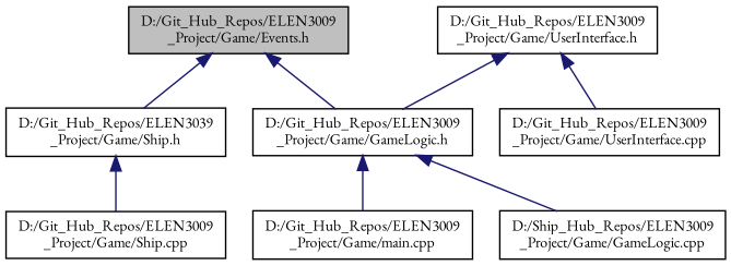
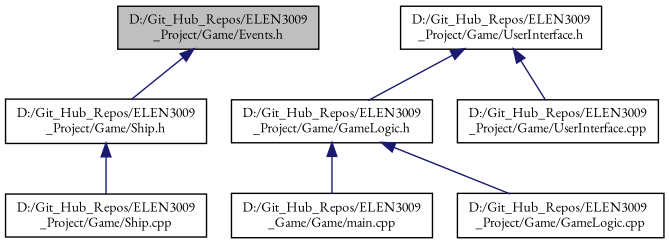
  digraph {
    fontname="EB Garamond"
    node [color=black fillcolor=white fontname="EB Garamond" fontsize=10 shape=record style=filled]
    edge [color=midnightblue dir=back fontname="EB Garamond" fontsize=10 labelfontname=Helvetica labelfontsize=10 style=solid]
    n1 [fillcolor=grey75 fontcolor=black height=0.2 label="D:/Git_Hub_Repos/ELEN3009\l_Project/Game/Events.h" width=0.4]
    n2 [height=0.2 label="D:/Git_Hub_Repos/ELEN3009\l_Project/Game/GameLogic.h" width=0.4]
-   n3 [height=0.2 label="D:/Git_Hub_Repos/ELEN3039\l_Project/Game/Ship.h" width=0.4]
+   n3 [height=0.2 label="D:/Git_Hub_Repos/ELEN3009\l_Project/Game/Ship.h" width=0.4]
    n4 [height=0.2 label="D:/Git_Hub_Repos/ELEN3009\l_Project/Game/UserInterface.h" width=0.4]
    n5 [height=0.2 label="D:/Git_Hub_Repos/ELEN3009\l_Project/Game/UserInterface.cpp" width=0.4]
-   n6 [height=0.2 label="D:/Ship_Hub_Repos/ELEN3009\l_Project/Game/GameLogic.cpp" width=0.4]
-   n7 [height=0.2 label="D:/Git_Hub_Repos/ELEN3009\l_Project/Game/main.cpp" width=0.4]
+   n6 [height=0.2 label="D:/Git_Hub_Repos/ELEN3009\l_Project/Game/GameLogic.cpp" width=0.4]
+   n7 [height=0.2 label="D:/Git_Hub_Repos/ELEN3009\l_Game/Game/main.cpp" width=0.4]
    n8 [height=0.2 label="D:/Git_Hub_Repos/ELEN3009\l_Project/Game/Ship.cpp" width=0.4]
-   n1 -> n2
    n1 -> n3
    n2 -> n6
    n2 -> n7
    n3 -> n8
    n4 -> n2
    n4 -> n5
  }
